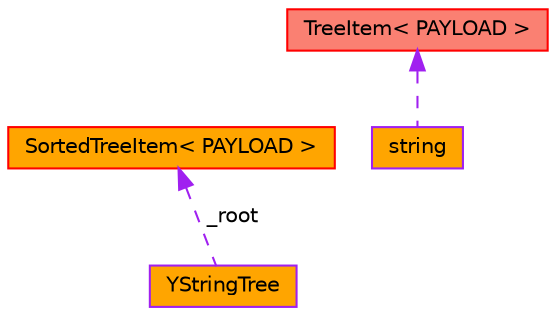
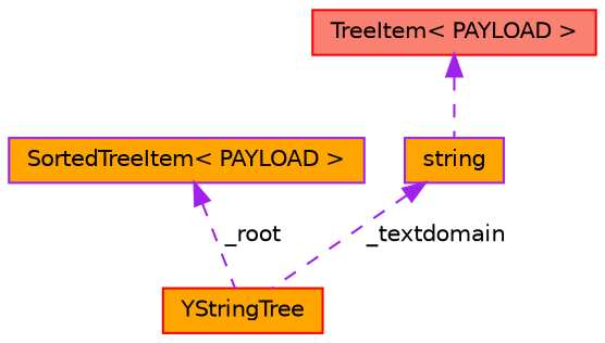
  digraph {
    node [color=purple fillcolor=orange fontname=Helvetica fontsize=10 shape=record style=filled]
    edge [color=purple dir=back fontname=Helvetica fontsize=10 labelfontname=Helvetica labelfontsize=10 style=dashed]
-   n1 [fontcolor=black height=0.2 label=YStringTree width=0.4]
-   n2 [color=red height=0.2 label="SortedTreeItem\< PAYLOAD \>" width=0.4]
+   n1 [color=red fontcolor=black height=0.2 label=YStringTree width=0.4]
+   n2 [height=0.2 label="SortedTreeItem\< PAYLOAD \>" width=0.4]
    n3 [color=red fillcolor=salmon height=0.2 label="TreeItem\< PAYLOAD \>" width=0.4]
    n4 [height=0.2 label=string width=0.4]
    n2 -> n1 [label=" _root"]
    n3 -> n4
+   n4 -> n1 [label=" _textdomain"]
  }
